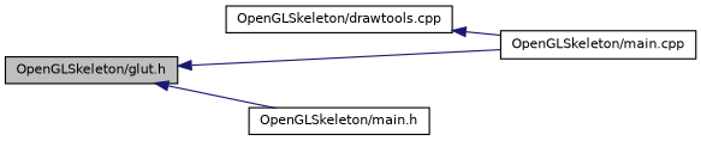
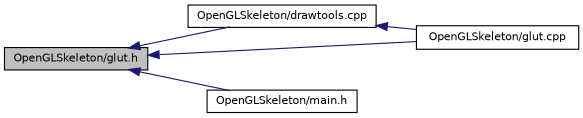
  digraph {
    rankdir=LR
    node [color=black fillcolor=white fontname=Helvetica fontsize=10 shape=record style=filled]
    edge [color=midnightblue dir=back fontname=Helvetica fontsize=10 labelfontname=Helvetica labelfontsize=10 style=solid]
    n1 [fillcolor=grey75 fontcolor=black height=0.2 label="OpenGLSkeleton/glut.h" width=0.4]
    n2 [height=0.2 label="OpenGLSkeleton/drawtools.cpp" width=0.4]
-   n3 [height=0.2 label="OpenGLSkeleton/main.cpp" width=0.4]
+   n3 [height=0.2 label="OpenGLSkeleton/glut.cpp" width=0.4]
    n4 [height=0.2 label="OpenGLSkeleton/main.h" width=0.4]
+   n1 -> n2
    n1 -> n3
    n1 -> n4
    n2 -> n3
  }
